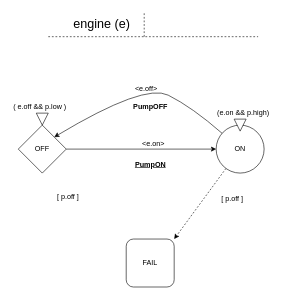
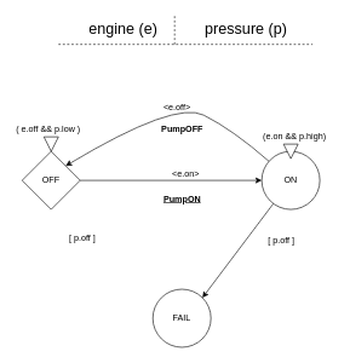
  <mxCell id="0" />
  <mxCell id="1" parent="0" />
  <mxCell id="2" value="" style="endArrow=none;dashed=1;html=1;" edge="1" parent="1"><mxGeometry width="50" height="50" relative="1" as="geometry"><mxPoint x="80" y="60.5" as="sourcePoint" /><mxPoint x="430" y="60.5" as="targetPoint" /></mxGeometry></mxCell>
  <mxCell id="3" value="" style="endArrow=none;dashed=1;html=1;" edge="1" parent="1"><mxGeometry width="50" height="50" relative="1" as="geometry"><mxPoint x="240" y="60.5" as="sourcePoint" /><mxPoint x="240" y="20.5" as="targetPoint" /></mxGeometry></mxCell>
  <mxCell id="4" value="&lt;font style=&quot;font-size: 21px&quot;&gt;engine (e)&lt;br&gt;&lt;/font&gt;&lt;br&gt;" style="text;html=1;resizable=0;points=[];autosize=1;align=left;verticalAlign=top;spacingTop=-4;" vertex="1" parent="1"><mxGeometry x="120" y="23.5" width="110" height="30" as="geometry" /></mxCell>
+ <mxCell id="5" value="&lt;font style=&quot;font-size: 21px&quot;&gt;pressure (p)&lt;/font&gt;&lt;br&gt;" style="text;html=1;resizable=0;points=[];autosize=1;align=left;verticalAlign=top;spacingTop=-4;" vertex="1" parent="1"><mxGeometry x="280" y="23.5" width="130" height="20" as="geometry" /></mxCell>
  <mxCell id="6" value="OFF" style="rhombus;whiteSpace=wrap;html=1;aspect=fixed;" vertex="1" parent="1"><mxGeometry x="30" y="208" width="80" height="80" as="geometry" /></mxCell>
  <mxCell id="7" value="" style="triangle;whiteSpace=wrap;html=1;direction=south;" vertex="1" parent="1"><mxGeometry x="60" y="188" width="20" height="20" as="geometry" /></mxCell>
  <mxCell id="8" value="ON" style="ellipse;whiteSpace=wrap;html=1;aspect=fixed;" vertex="1" parent="1"><mxGeometry x="360" y="208" width="80" height="80" as="geometry" /></mxCell>
  <mxCell id="9" value="" style="triangle;whiteSpace=wrap;html=1;direction=south;" vertex="1" parent="1"><mxGeometry x="390" y="198" width="20" height="20" as="geometry" /></mxCell>
  <mxCell id="10" value="" style="endArrow=classic;html=1;exitX=1;exitY=0.5;exitDx=0;exitDy=0;entryX=0;entryY=0.5;entryDx=0;entryDy=0;" edge="1" parent="1" source="6" target="8"><mxGeometry width="50" height="50" relative="1" as="geometry"><mxPoint x="30" y="368" as="sourcePoint" /><mxPoint x="80" y="318" as="targetPoint" /></mxGeometry></mxCell>
  <mxCell id="11" value="" style="curved=1;endArrow=classic;html=1;entryX=1;entryY=0;entryDx=0;entryDy=0;" edge="1" parent="1" source="8" target="6"><mxGeometry width="50" height="50" relative="1" as="geometry"><mxPoint x="240" y="188" as="sourcePoint" /><mxPoint x="290" y="138" as="targetPoint" /><Array as="points"><mxPoint x="320" y="178" /><mxPoint x="240" y="138" /></Array></mxGeometry></mxCell>
- <mxCell id="12" value="FAIL" style="whiteSpace=wrap;html=1;aspect=fixed;rounded=1;" vertex="1" parent="1"><mxGeometry x="210" y="398" width="80" height="80" as="geometry" /></mxCell>
- <mxCell id="13" value="" style="endArrow=classic;html=1;entryX=1;entryY=0;entryDx=0;entryDy=0;dashed=1;" edge="1" parent="1" source="8" target="12"><mxGeometry width="50" height="50" relative="1" as="geometry"><mxPoint x="400" y="408" as="sourcePoint" /><mxPoint x="450" y="358" as="targetPoint" /></mxGeometry></mxCell>
+ <mxCell id="12" value="FAIL" style="ellipse;whiteSpace=wrap;html=1;aspect=fixed;" vertex="1" parent="1"><mxGeometry x="210" y="398" width="80" height="80" as="geometry" /></mxCell>
+ <mxCell id="13" value="" style="endArrow=classic;html=1;entryX=1;entryY=0;entryDx=0;entryDy=0;" edge="1" parent="1" source="8" target="12"><mxGeometry width="50" height="50" relative="1" as="geometry"><mxPoint x="400" y="408" as="sourcePoint" /><mxPoint x="450" y="358" as="targetPoint" /></mxGeometry></mxCell>
  <mxCell id="14" value="&lt;b&gt;&lt;u&gt;PumpON&lt;/u&gt;&lt;/b&gt;" style="text;html=1;resizable=0;points=[];autosize=1;align=left;verticalAlign=top;spacingTop=-4;" vertex="1" parent="1"><mxGeometry x="223" y="264" width="70" height="20" as="geometry" /></mxCell>
  <mxCell id="15" value="&amp;lt;e.on&amp;gt;" style="text;html=1;resizable=0;points=[];autosize=1;align=left;verticalAlign=top;spacingTop=-4;" vertex="1" parent="1"><mxGeometry x="235" y="230" width="50" height="20" as="geometry" /></mxCell>
  <mxCell id="16" value="( e.off &amp;amp;&amp;amp; p.low )" style="text;html=1;resizable=0;points=[];autosize=1;align=left;verticalAlign=top;spacingTop=-4;" vertex="1" parent="1"><mxGeometry x="20" y="168" width="100" height="20" as="geometry" /></mxCell>
  <mxCell id="17" value="(e.on &amp;amp;&amp;amp; p.high)" style="text;html=1;resizable=0;points=[];autosize=1;align=left;verticalAlign=top;spacingTop=-4;" vertex="1" parent="1"><mxGeometry x="360" y="178" width="100" height="20" as="geometry" /></mxCell>
  <mxCell id="18" value="&amp;lt;e.off&amp;gt;" style="text;html=1;resizable=0;points=[];autosize=1;align=left;verticalAlign=top;spacingTop=-4;" vertex="1" parent="1"><mxGeometry x="223" y="137" width="50" height="20" as="geometry" /></mxCell>
  <mxCell id="19" value="&lt;b&gt;PumpOFF&lt;/b&gt;" style="text;html=1;resizable=0;points=[];autosize=1;align=left;verticalAlign=top;spacingTop=-4;" vertex="1" parent="1"><mxGeometry x="220" y="168" width="70" height="20" as="geometry" /></mxCell>
  <mxCell id="20" value="[ p.off ]" style="text;html=1;resizable=0;points=[];autosize=1;align=left;verticalAlign=top;spacingTop=-4;" vertex="1" parent="1"><mxGeometry x="367" y="321" width="50" height="20" as="geometry" /></mxCell>
  <mxCell id="21" value="[ p.off ]" style="text;html=1;resizable=0;points=[];autosize=1;align=left;verticalAlign=top;spacingTop=-4;" vertex="1" parent="1"><mxGeometry x="93" y="317" width="50" height="20" as="geometry" /></mxCell>
